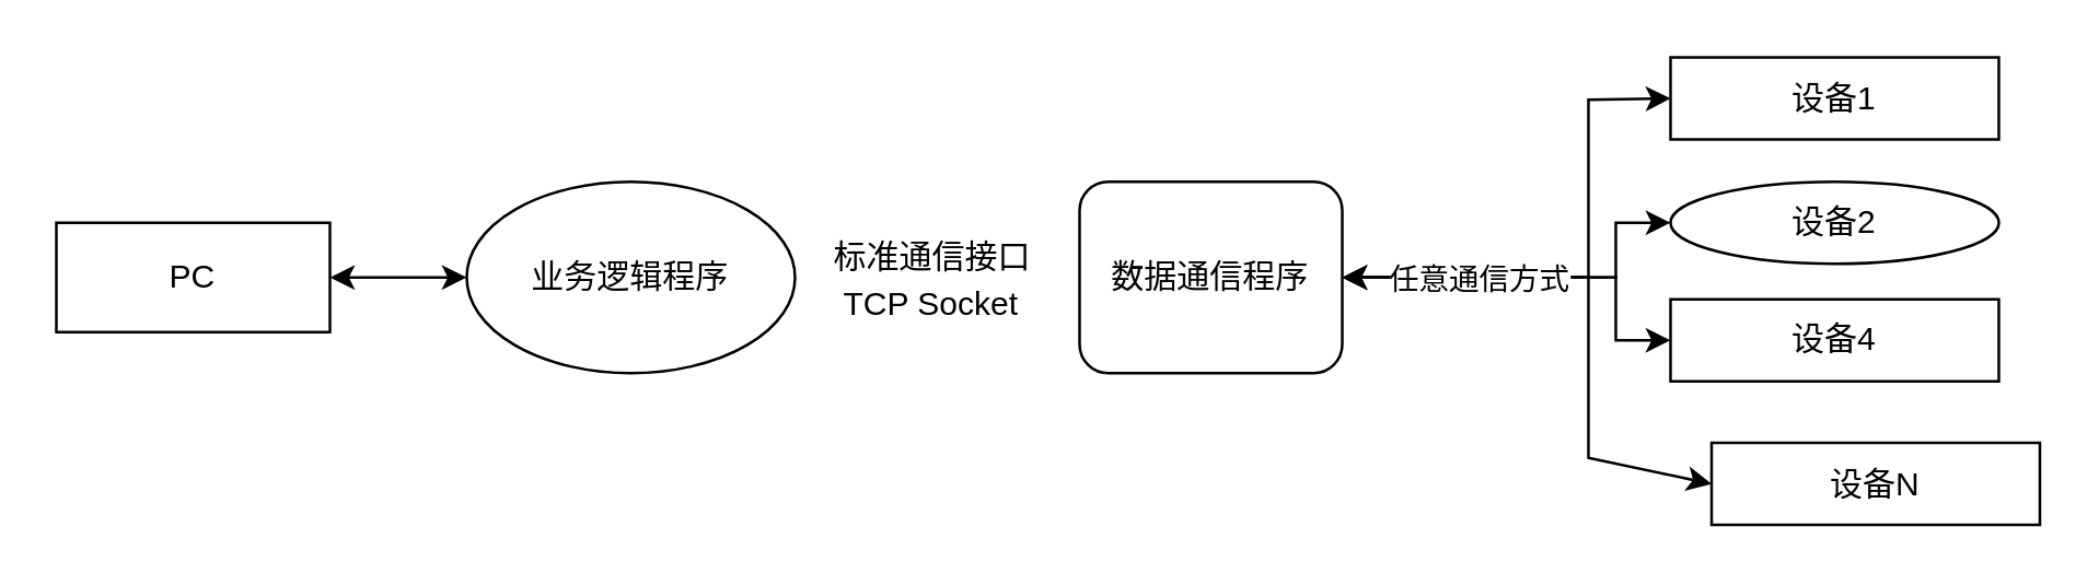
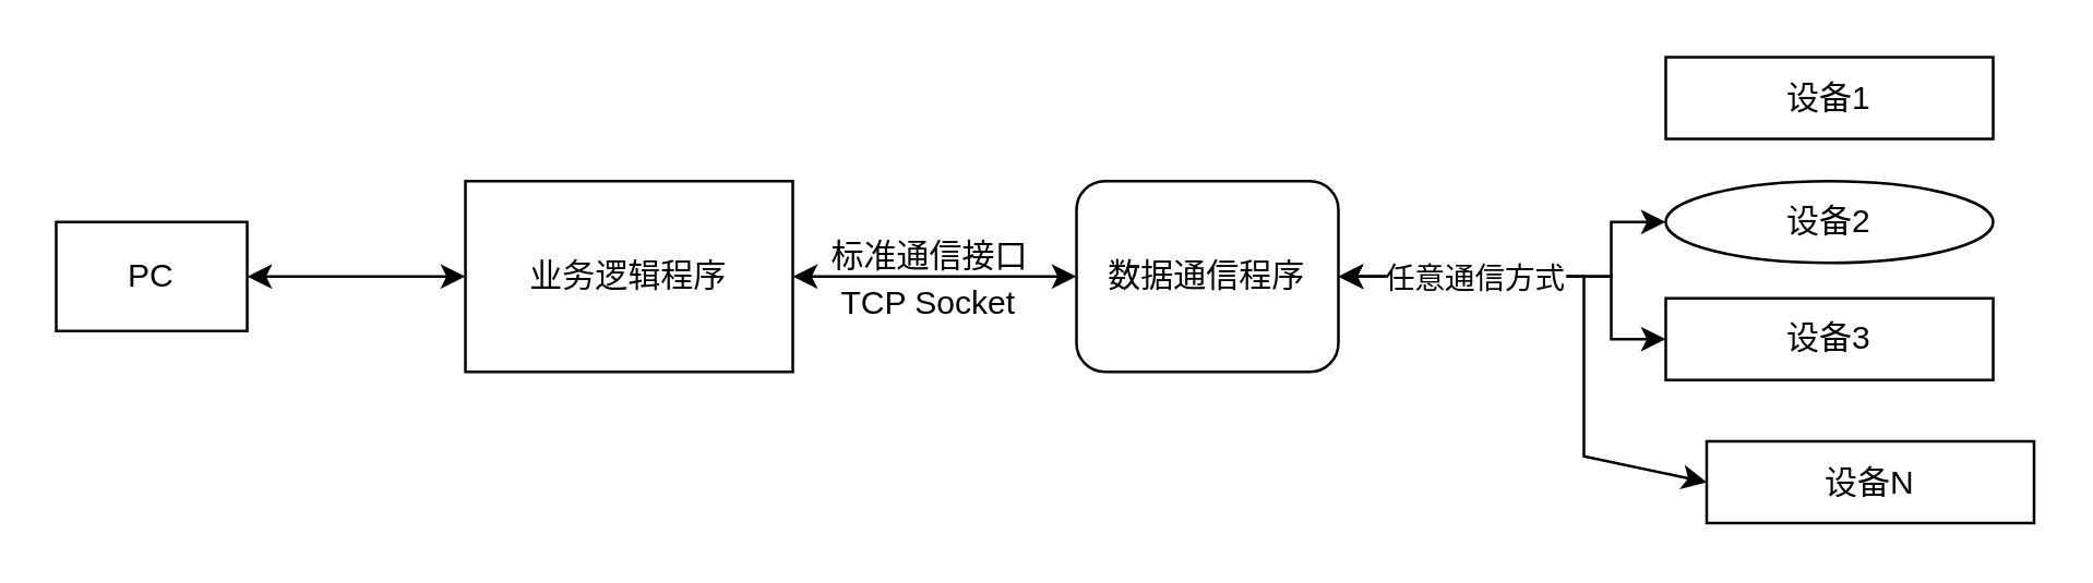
  <mxCell id="0" />
  <mxCell id="1" parent="0" />
- <mxCell id="2" value="PC" style="rounded=0;whiteSpace=wrap;html=1;" vertex="1" parent="1"><mxGeometry x="20" y="81" width="100" height="40" as="geometry" /></mxCell>
- <mxCell id="3" value="业务逻辑程序" style="ellipse;whiteSpace=wrap;html=1;" vertex="1" parent="1"><mxGeometry x="170" y="66" width="120" height="70" as="geometry" /></mxCell>
+ <mxCell id="2" value="PC" style="rounded=0;whiteSpace=wrap;html=1;" vertex="1" parent="1"><mxGeometry x="20" y="81" width="70" height="40" as="geometry" /></mxCell>
+ <mxCell id="3" value="业务逻辑程序" style="rounded=0;whiteSpace=wrap;html=1;" vertex="1" parent="1"><mxGeometry x="170" y="66" width="120" height="70" as="geometry" /></mxCell>
  <mxCell id="4" value="数据通信程序" style="whiteSpace=wrap;html=1;rounded=1;" vertex="1" parent="1"><mxGeometry x="394" y="66" width="96" height="70" as="geometry" /></mxCell>
  <mxCell id="5" value="设备1" style="rounded=0;whiteSpace=wrap;html=1;" vertex="1" parent="1"><mxGeometry x="610" y="20.5" width="120" height="30" as="geometry" /></mxCell>
  <mxCell id="6" value="设备2" style="ellipse;whiteSpace=wrap;html=1;" vertex="1" parent="1"><mxGeometry x="610" y="66" width="120" height="30" as="geometry" /></mxCell>
- <mxCell id="7" value="设备4" style="rounded=0;whiteSpace=wrap;html=1;" vertex="1" parent="1"><mxGeometry x="610" y="109" width="120" height="30" as="geometry" /></mxCell>
+ <mxCell id="7" value="设备3" style="rounded=0;whiteSpace=wrap;html=1;" vertex="1" parent="1"><mxGeometry x="610" y="109" width="120" height="30" as="geometry" /></mxCell>
  <mxCell id="8" value="设备N" style="rounded=0;whiteSpace=wrap;html=1;" vertex="1" parent="1"><mxGeometry x="625" y="161.5" width="120" height="30" as="geometry" /></mxCell>
  <mxCell id="9" value="" style="endArrow=classic;startArrow=classic;html=1;rounded=0;entryX=0;entryY=0.5;entryDx=0;entryDy=0;exitX=1;exitY=0.5;exitDx=0;exitDy=0;" edge="1" parent="1" source="2" target="3"><mxGeometry width="50" height="50" relative="1" as="geometry"><mxPoint x="130" y="211" as="sourcePoint" /><mxPoint x="180" y="161" as="targetPoint" /></mxGeometry></mxCell>
+ <mxCell id="10" value="" style="endArrow=classic;startArrow=classic;html=1;rounded=0;entryX=1;entryY=0.5;entryDx=0;entryDy=0;exitX=0;exitY=0.5;exitDx=0;exitDy=0;" edge="1" parent="1" source="4" target="3"><mxGeometry width="50" height="50" relative="1" as="geometry"><mxPoint x="280" y="231" as="sourcePoint" /><mxPoint x="330" y="181" as="targetPoint" /></mxGeometry></mxCell>
  <mxCell id="11" value="标准通信接口" style="text;html=1;align=center;verticalAlign=middle;resizable=0;points=[];autosize=1;strokeColor=none;fillColor=none;" vertex="1" parent="1"><mxGeometry x="290" y="79" width="100" height="30" as="geometry" /></mxCell>
  <mxCell id="12" value="TCP Socket" style="text;html=1;align=center;verticalAlign=middle;whiteSpace=wrap;rounded=0;" vertex="1" parent="1"><mxGeometry x="300" y="96" width="80" height="30" as="geometry" /></mxCell>
- <mxCell id="13" value="" style="endArrow=classic;startArrow=classic;html=1;rounded=0;exitX=1;exitY=0.5;exitDx=0;exitDy=0;entryX=0;entryY=0.5;entryDx=0;entryDy=0;" edge="1" parent="1" source="4" target="5"><mxGeometry width="50" height="50" relative="1" as="geometry"><mxPoint x="490" y="201" as="sourcePoint" /><mxPoint x="540" y="151" as="targetPoint" /><Array as="points"><mxPoint x="580" y="101" /><mxPoint x="580" y="36" /></Array></mxGeometry></mxCell>
  <mxCell id="14" value="" style="endArrow=classic;startArrow=classic;html=1;rounded=0;exitX=1;exitY=0.5;exitDx=0;exitDy=0;entryX=0;entryY=0.5;entryDx=0;entryDy=0;" edge="1" parent="1" source="4" target="6"><mxGeometry width="50" height="50" relative="1" as="geometry"><mxPoint x="554" y="111" as="sourcePoint" /><mxPoint x="600" y="36" as="targetPoint" /><Array as="points"><mxPoint x="590" y="101" /><mxPoint x="590" y="81" /></Array></mxGeometry></mxCell>
  <mxCell id="15" value="" style="endArrow=classic;startArrow=classic;html=1;rounded=0;exitX=1;exitY=0.5;exitDx=0;exitDy=0;entryX=0;entryY=0.5;entryDx=0;entryDy=0;" edge="1" parent="1" source="4" target="7"><mxGeometry width="50" height="50" relative="1" as="geometry"><mxPoint x="554" y="111" as="sourcePoint" /><mxPoint x="600" y="91" as="targetPoint" /><Array as="points"><mxPoint x="590" y="101" /><mxPoint x="590" y="124" /></Array></mxGeometry></mxCell>
  <mxCell id="16" value="" style="endArrow=classic;startArrow=classic;html=1;rounded=0;exitX=0;exitY=0.5;exitDx=0;exitDy=0;entryX=1;entryY=0.5;entryDx=0;entryDy=0;" edge="1" parent="1" source="8" target="4"><mxGeometry width="50" height="50" relative="1" as="geometry"><mxPoint x="530" y="226" as="sourcePoint" /><mxPoint x="576" y="161" as="targetPoint" /><Array as="points"><mxPoint x="580" y="167" /><mxPoint x="580" y="101" /></Array></mxGeometry></mxCell>
  <mxCell id="17" value="任意通信方式" style="edgeLabel;html=1;align=center;verticalAlign=middle;resizable=0;points=[];" vertex="1" connectable="0" parent="16"><mxGeometry x="0.76" y="-1" relative="1" as="geometry"><mxPoint x="26" y="1" as="offset" /></mxGeometry></mxCell>
